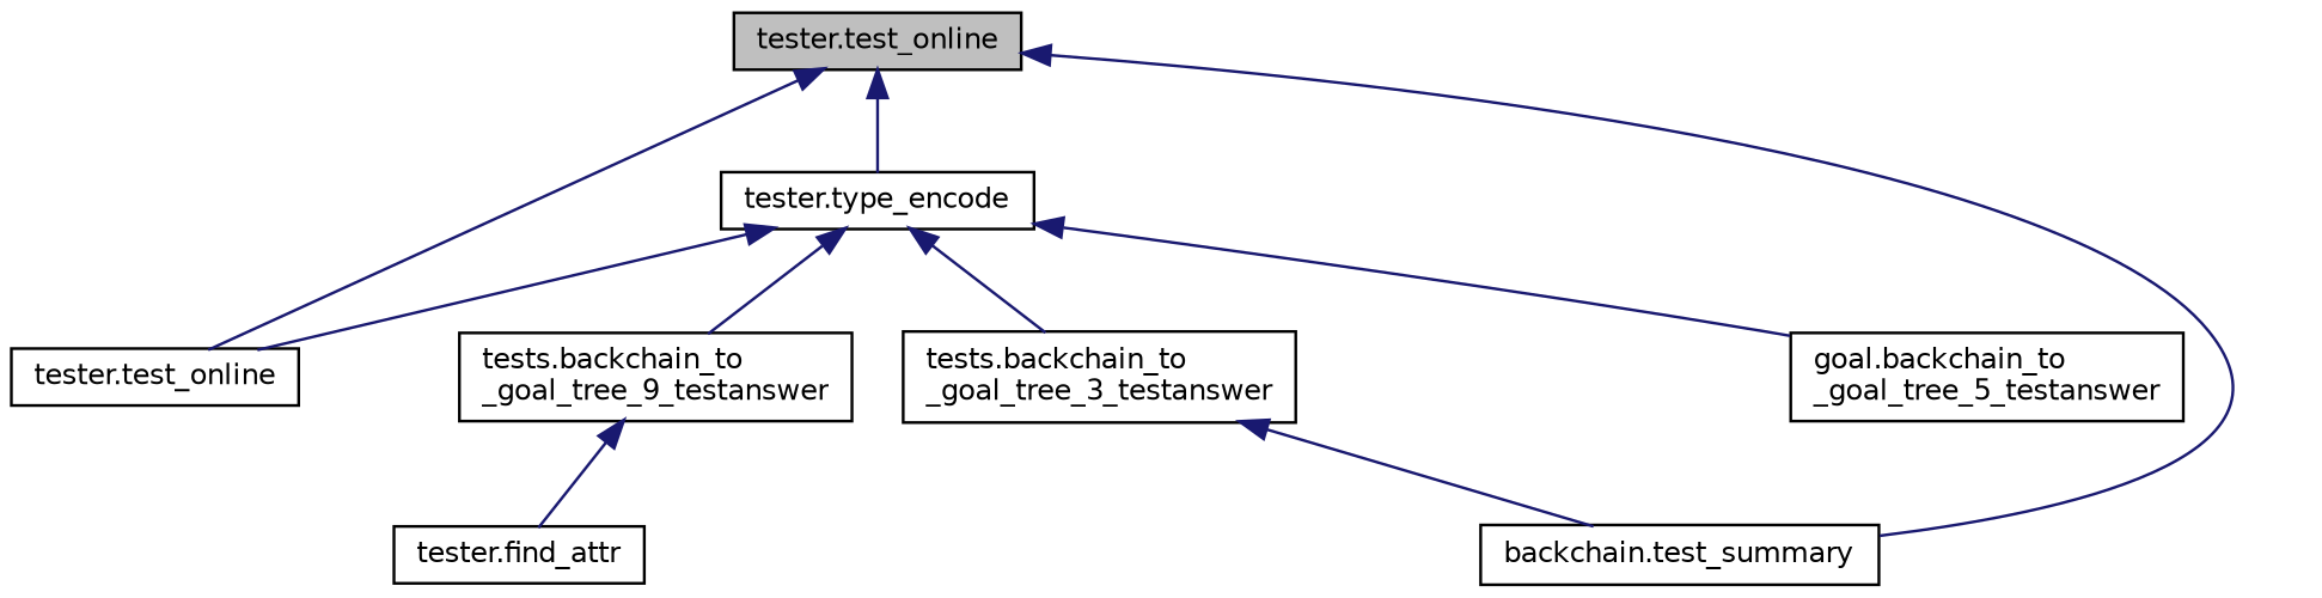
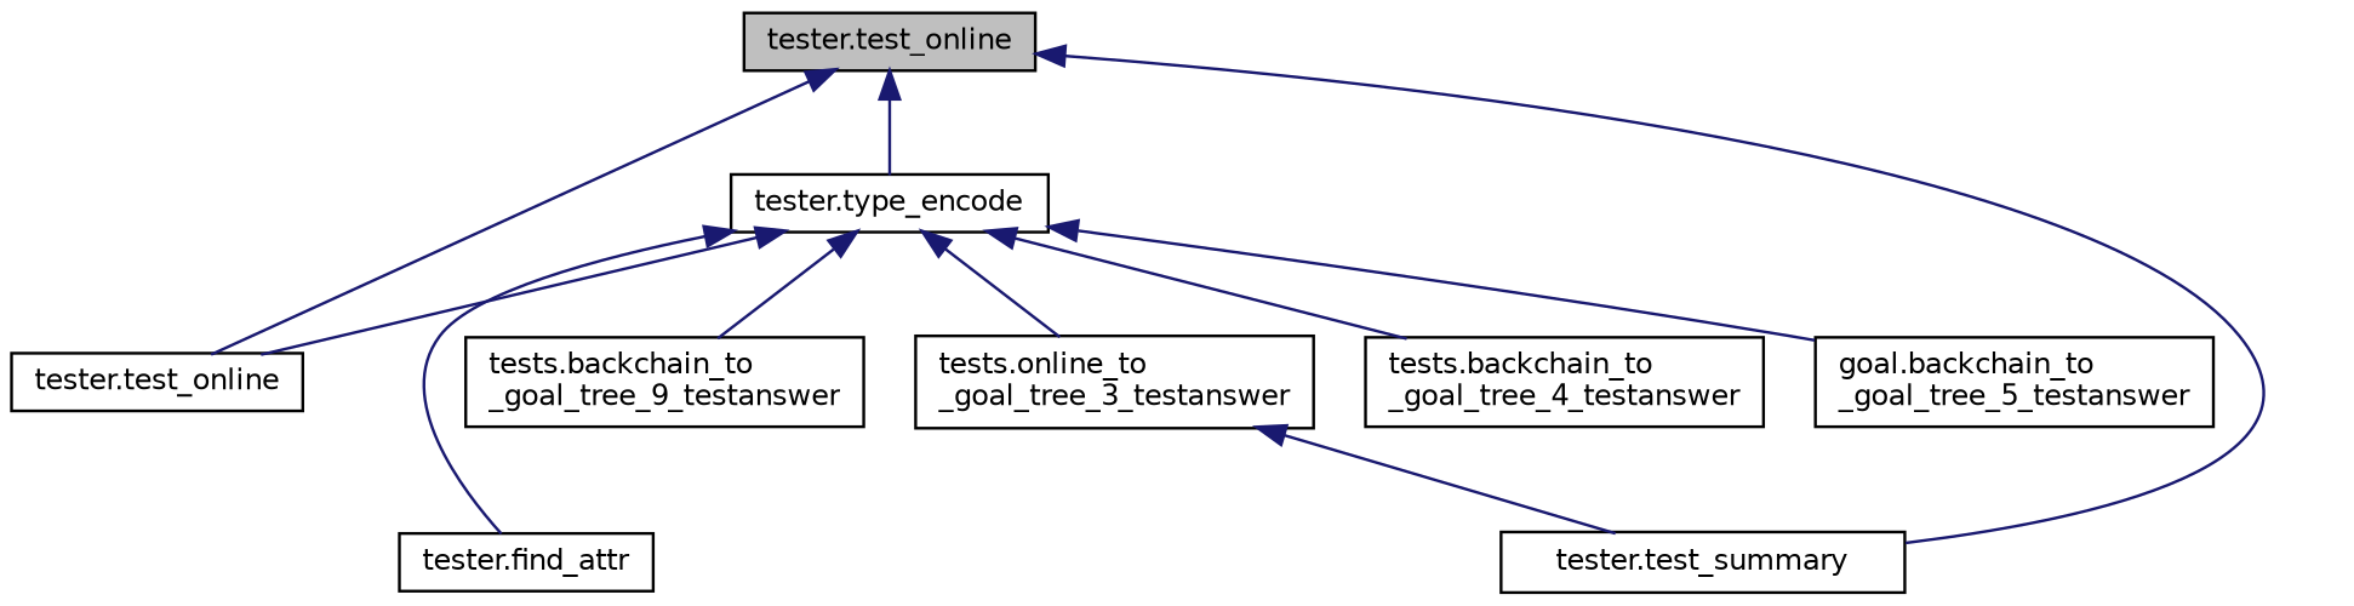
  digraph {
    rankdir=TB
    node [color=black fillcolor=white fontname=Helvetica fontsize=10 shape=record style=filled]
    edge [color=midnightblue dir=back fontname=Helvetica fontsize=10 labelfontname=Helvetica labelfontsize=10 style=solid]
    n1 [fillcolor=grey75 fontcolor=black height=0.2 label="tester.test_online" width=0.4]
    n2 [height=0.2 label="tester.type_encode" width=0.4]
    n3 [height=0.2 label="tester.test_online" width=0.4]
-   n4 [height=0.2 label="backchain.test_summary" width=0.4]
+   n4 [height=0.2 label="tester.test_summary" width=0.4]
    n5 [height=0.2 label="tester.find_attr" width=0.4]
    n6 [height=0.2 label="tests.backchain_to\l_goal_tree_9_testanswer" width=0.4]
-   n7 [height=0.2 label="tests.backchain_to\l_goal_tree_3_testanswer" width=0.4]
+   n7 [height=0.2 label="tests.online_to\l_goal_tree_3_testanswer" width=0.4]
+   n8 [height=0.2 label="tests.backchain_to\l_goal_tree_4_testanswer" width=0.4]
    n9 [height=0.2 label="goal.backchain_to\l_goal_tree_5_testanswer" width=0.4]
    n1 -> n2
    n1 -> n3
    n1 -> n4
    n2 -> n3
-   n6 -> n5
+   n2 -> n5
    n2 -> n6
    n2 -> n7
+   n2 -> n8
    n2 -> n9
    n7 -> n4
  }
